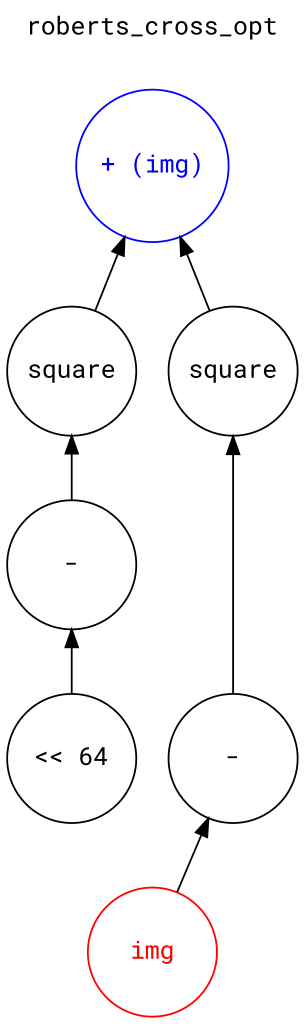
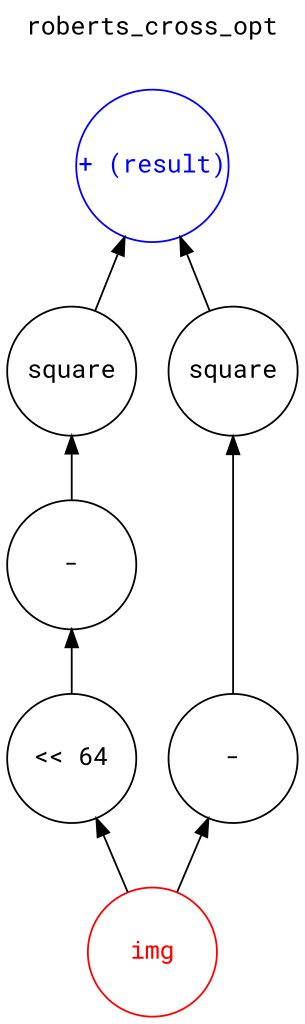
  digraph {
    fontname="Roboto Mono"
    label=roberts_cross_opt
    labelloc=t
    node [color=black fontcolor=black fontname="Roboto Mono" margin=0 shape=circle style=solid]
    edge [dir=back fontname="Roboto Mono"]
    n1 [color=red fontcolor=red label=img width=1]
    n2 [label="<< 64" width=1]
    n3 [label="-" width=1]
    n4 [label=square width=1]
    n5 [label="-" width=1]
    n6 [label=square width=1]
-   n7 [color=blue fontcolor=blue label="+ (img)" width=1]
+   n7 [color=blue fontcolor=blue label="+ (result)" width=1]
+   n2 -> n1
    n3 -> n2
    n4 -> n3
    n5 -> n1
    n6 -> n5
    n7 -> n4
    n7 -> n6
  }
